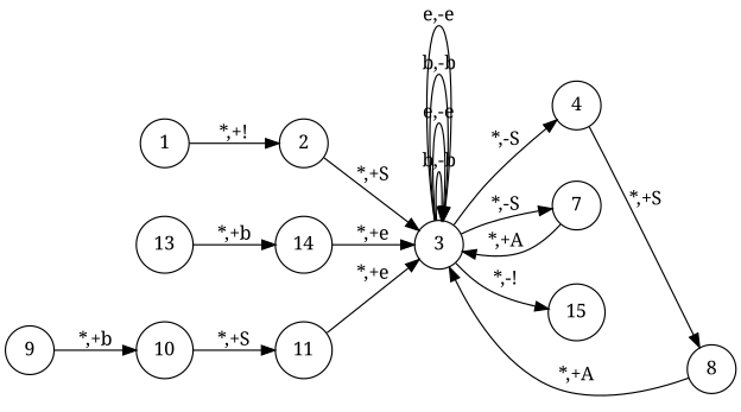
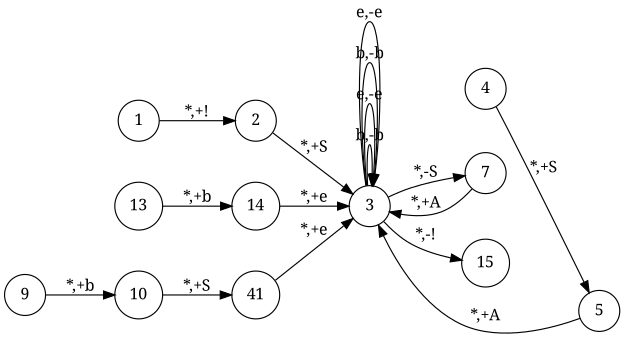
  digraph {
    fontname="Noto Serif"
    nodesep=0.5
    rankdir=LR
    node [fontname="Noto Serif" shape=circle]
    edge [fontname="Noto Serif"]
    1
    2
    3
    4
    7
    15
-   5 [label=8]
+   5
    9
    10
    13
    14
-   11
+   11 [label=41]
    1 -> 2 [label="*,+!"]
    2 -> 3 [label="*,+S"]
    3 -> 3 [label="b,-b"]
    3 -> 3 [label="e,-e"]
    3 -> 3 [label="b,-b"]
    3 -> 3 [label="e,-e"]
-   3 -> 4 [label="*,-S"]
    3 -> 7 [label="*,-S"]
    3 -> 15 [label="*,-!"]
    4 -> 5 [label="*,+S"]
    7 -> 3 [label="*,+A"]
    5 -> 3 [label="*,+A"]
    9 -> 10 [label="*,+b"]
    10 -> 11 [label="*,+S"]
    13 -> 14 [label="*,+b"]
    14 -> 3 [label="*,+e"]
    11 -> 3 [label="*,+e"]
  }
